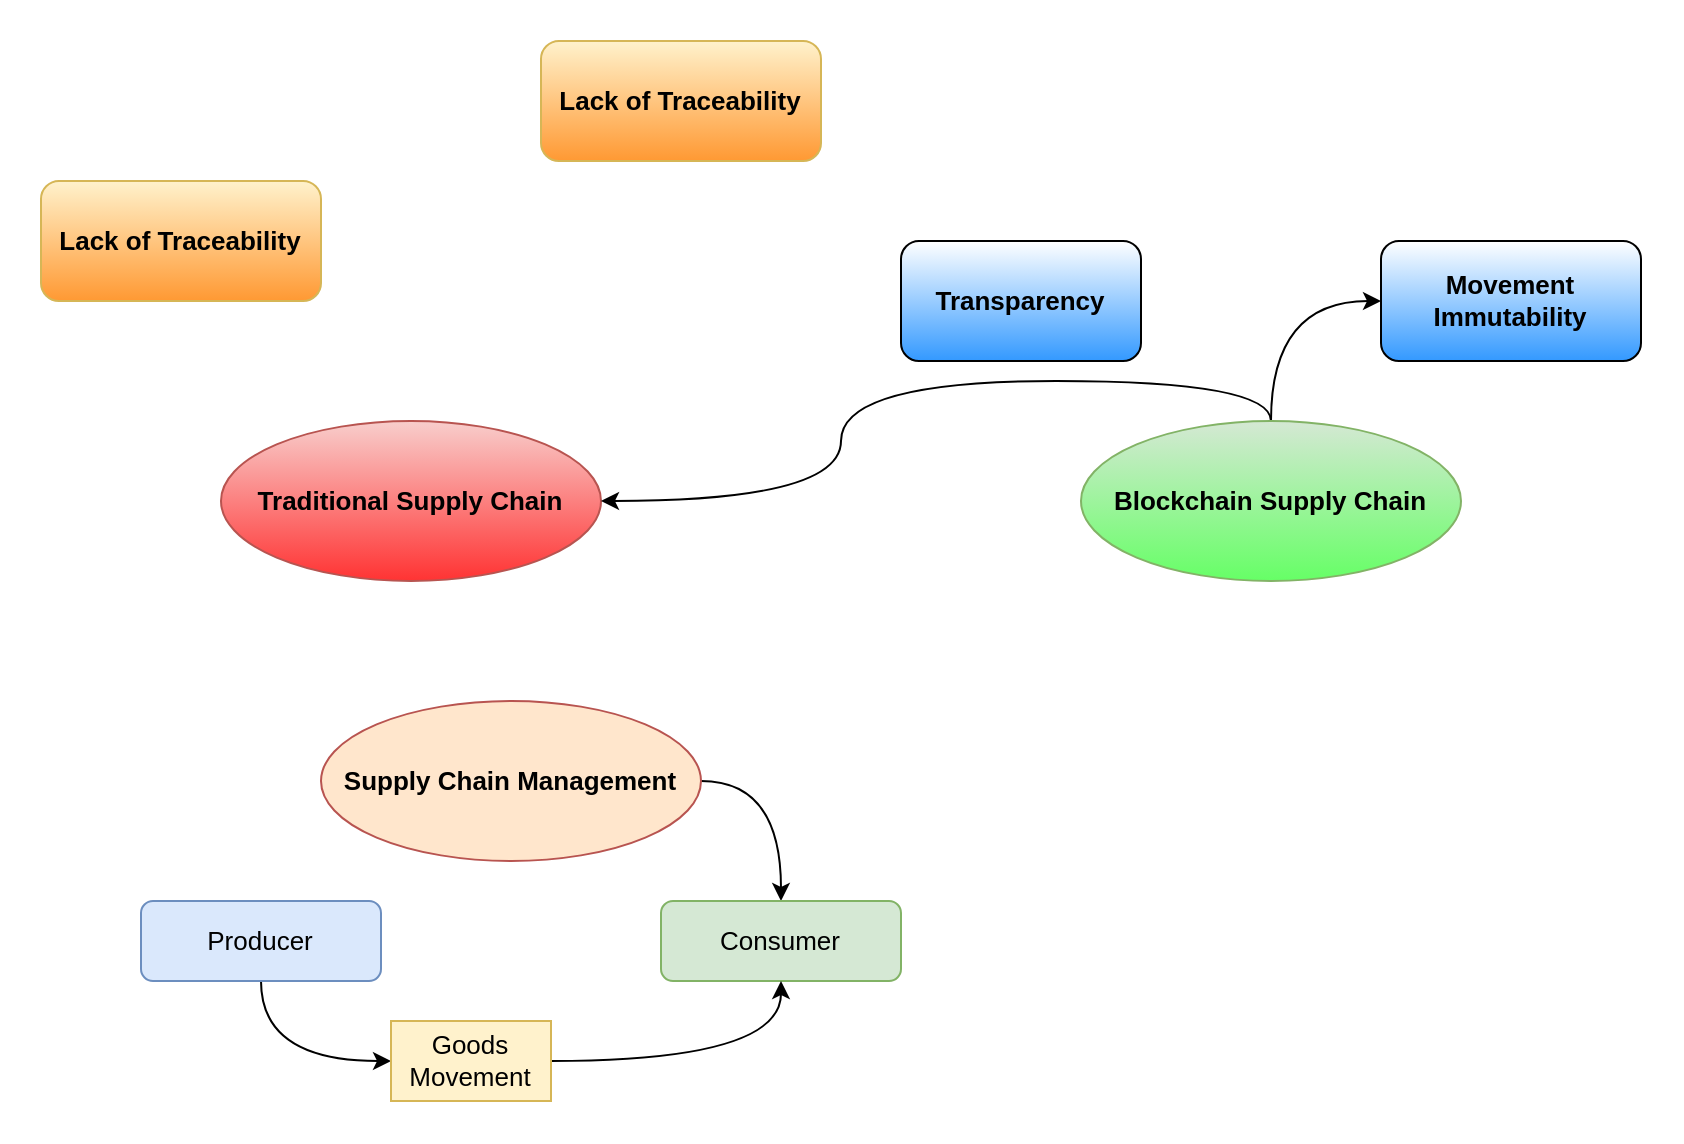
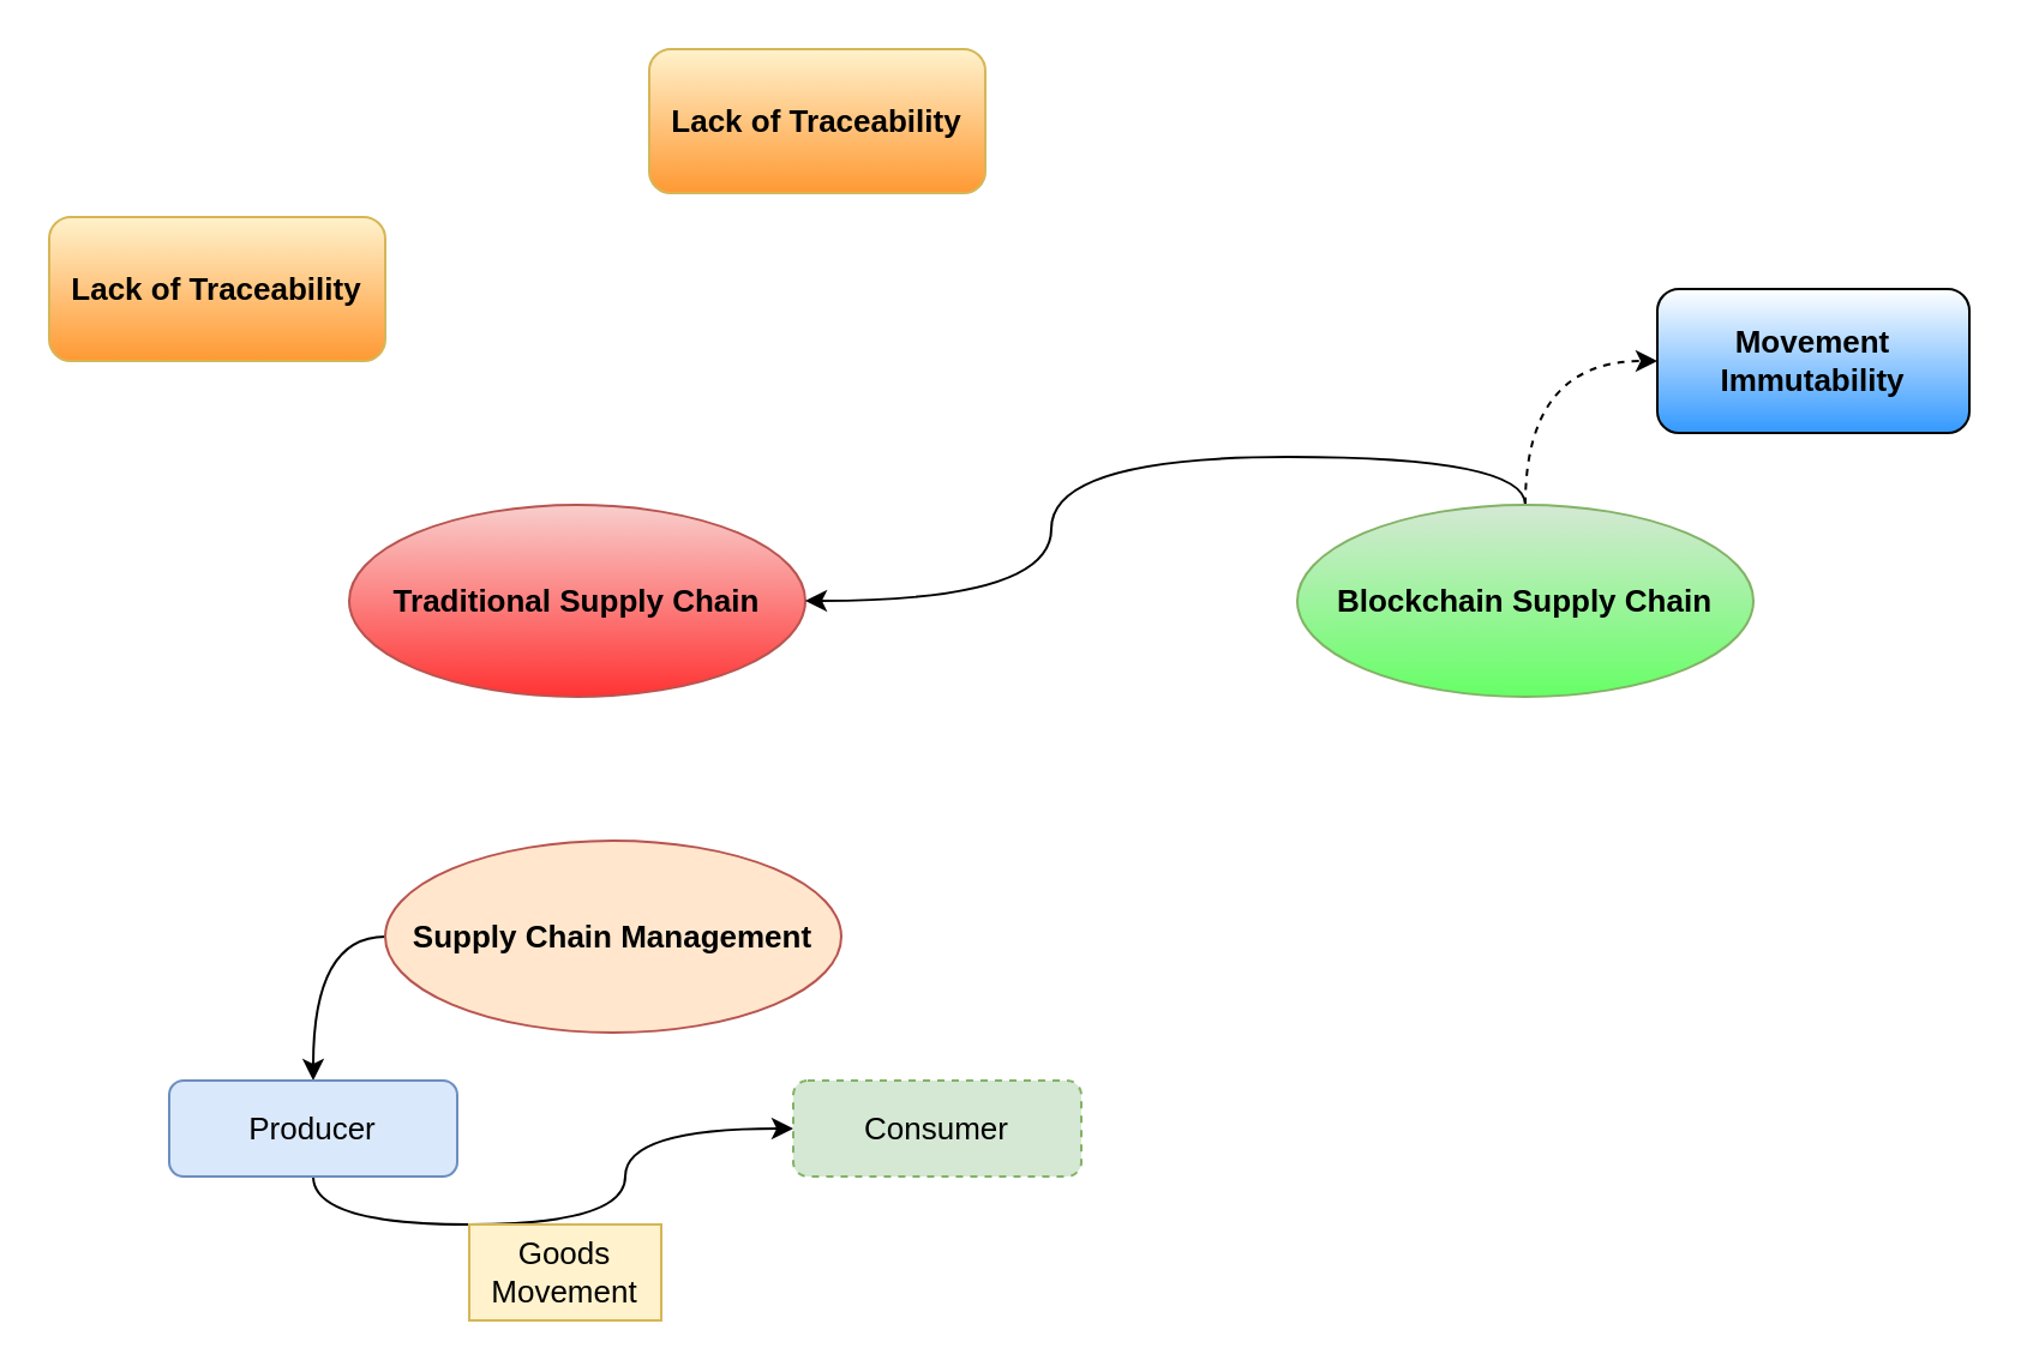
  <mxCell id="0" />
  <mxCell id="1" parent="0" />
- <mxCell id="2" value="&lt;b&gt;&lt;font style=&quot;font-size: 13px&quot;&gt;Traditional Supply Chain&lt;/font&gt;&lt;/b&gt;" style="ellipse;whiteSpace=wrap;html=1;fillColor=#f8cecc;strokeColor=#b85450;gradientColor=#FF3333;" vertex="1" parent="1"><mxGeometry x="110" y="210" width="190" height="80" as="geometry" /></mxCell>
- <mxCell id="4" style="edgeStyle=orthogonalEdgeStyle;curved=1;orthogonalLoop=1;jettySize=auto;html=1;exitX=1;exitY=0.5;exitDx=0;exitDy=0;fontSize=13;" edge="1" parent="1" source="5" target="8"><mxGeometry relative="1" as="geometry" /></mxCell>
+ <mxCell id="2" value="&lt;b&gt;&lt;font style=&quot;font-size: 13px&quot;&gt;Traditional Supply Chain&lt;/font&gt;&lt;/b&gt;" style="ellipse;whiteSpace=wrap;html=1;fillColor=#f8cecc;strokeColor=#b85450;gradientColor=#FF3333;" vertex="1" parent="1"><mxGeometry x="145" y="210" width="190" height="80" as="geometry" /></mxCell>
+ <mxCell id="3" style="edgeStyle=orthogonalEdgeStyle;curved=1;orthogonalLoop=1;jettySize=auto;html=1;exitX=0;exitY=0.5;exitDx=0;exitDy=0;entryX=0.5;entryY=0;entryDx=0;entryDy=0;fontSize=13;" edge="1" parent="1" source="5" target="7"><mxGeometry relative="1" as="geometry" /></mxCell>
  <mxCell id="5" value="&lt;b&gt;&lt;font style=&quot;font-size: 13px&quot;&gt;Supply Chain Management&lt;/font&gt;&lt;/b&gt;" style="ellipse;whiteSpace=wrap;html=1;fillColor=#ffe6cc;strokeColor=#b85450;" vertex="1" parent="1"><mxGeometry x="160" y="350" width="190" height="80" as="geometry" /></mxCell>
- <mxCell id="6" style="edgeStyle=orthogonalEdgeStyle;curved=1;orthogonalLoop=1;jettySize=auto;html=1;exitX=0.5;exitY=1;exitDx=0;exitDy=0;entryX=0;entryY=0.5;entryDx=0;entryDy=0;fontSize=13;" edge="1" parent="1" source="7" target="10"><mxGeometry relative="1" as="geometry" /></mxCell>
+ <mxCell id="6" style="edgeStyle=orthogonalEdgeStyle;curved=1;orthogonalLoop=1;jettySize=auto;html=1;exitX=0.5;exitY=1;exitDx=0;exitDy=0;fontSize=13;" edge="1" parent="1" source="7" target="8"><mxGeometry relative="1" as="geometry" /></mxCell>
  <mxCell id="7" value="Producer" style="rounded=1;whiteSpace=wrap;html=1;fontSize=13;fillColor=#dae8fc;strokeColor=#6c8ebf;" vertex="1" parent="1"><mxGeometry x="70" y="450" width="120" height="40" as="geometry" /></mxCell>
- <mxCell id="8" value="Consumer" style="rounded=1;whiteSpace=wrap;html=1;fontSize=13;fillColor=#d5e8d4;strokeColor=#82b366;" vertex="1" parent="1"><mxGeometry x="330" y="450" width="120" height="40" as="geometry" /></mxCell>
- <mxCell id="9" style="edgeStyle=orthogonalEdgeStyle;curved=1;orthogonalLoop=1;jettySize=auto;html=1;exitX=1;exitY=0.5;exitDx=0;exitDy=0;fontSize=13;" edge="1" parent="1" source="10" target="8"><mxGeometry relative="1" as="geometry" /></mxCell>
+ <mxCell id="8" value="Consumer" style="rounded=1;whiteSpace=wrap;html=1;fontSize=13;fillColor=#d5e8d4;strokeColor=#82b366;dashed=1;" vertex="1" parent="1"><mxGeometry x="330" y="450" width="120" height="40" as="geometry" /></mxCell>
  <mxCell id="10" value="Goods Movement" style="rounded=0;whiteSpace=wrap;html=1;fontSize=13;fillColor=#fff2cc;strokeColor=#d6b656;" vertex="1" parent="1"><mxGeometry x="195" y="510" width="80" height="40" as="geometry" /></mxCell>
  <mxCell id="11" style="edgeStyle=orthogonalEdgeStyle;curved=1;orthogonalLoop=1;jettySize=auto;html=1;exitX=0.5;exitY=0;exitDx=0;exitDy=0;fontSize=13;" edge="1" parent="1" source="13" target="2"><mxGeometry relative="1" as="geometry" /></mxCell>
- <mxCell id="12" style="edgeStyle=orthogonalEdgeStyle;curved=1;orthogonalLoop=1;jettySize=auto;html=1;exitX=0.5;exitY=0;exitDx=0;exitDy=0;entryX=0;entryY=0.5;entryDx=0;entryDy=0;fontSize=13;" edge="1" parent="1" source="13" target="15"><mxGeometry relative="1" as="geometry" /></mxCell>
+ <mxCell id="12" style="edgeStyle=orthogonalEdgeStyle;curved=1;orthogonalLoop=1;jettySize=auto;html=1;exitX=0.5;exitY=0;exitDx=0;exitDy=0;entryX=0;entryY=0.5;entryDx=0;entryDy=0;fontSize=13;dashed=1;" edge="1" parent="1" source="13" target="15"><mxGeometry relative="1" as="geometry" /></mxCell>
  <mxCell id="13" value="&lt;b&gt;&lt;font style=&quot;font-size: 13px&quot;&gt;Blockchain Supply Chain&lt;/font&gt;&lt;/b&gt;" style="ellipse;whiteSpace=wrap;html=1;fillColor=#d5e8d4;strokeColor=#82b366;gradientColor=#66FF66;" vertex="1" parent="1"><mxGeometry x="540" y="210" width="190" height="80" as="geometry" /></mxCell>
- <mxCell id="14" value="&lt;b&gt;Transparency&lt;/b&gt;" style="rounded=1;whiteSpace=wrap;html=1;fontSize=13;gradientColor=#3399FF;" vertex="1" parent="1"><mxGeometry x="450" y="120" width="120" height="60" as="geometry" /></mxCell>
  <mxCell id="15" value="&lt;b&gt;Movement Immutability&lt;/b&gt;" style="rounded=1;whiteSpace=wrap;html=1;fontSize=13;gradientColor=#3399FF;" vertex="1" parent="1"><mxGeometry x="690" y="120" width="130" height="60" as="geometry" /></mxCell>
  <mxCell id="16" value="&lt;b&gt;Lack of Traceability&lt;/b&gt;" style="rounded=1;whiteSpace=wrap;html=1;fontSize=13;fillColor=#fff2cc;strokeColor=#d6b656;gradientColor=#FF9933;" vertex="1" parent="1"><mxGeometry x="20" y="90" width="140" height="60" as="geometry" /></mxCell>
  <mxCell id="17" value="&lt;b&gt;Lack of Traceability&lt;/b&gt;" style="rounded=1;whiteSpace=wrap;html=1;fontSize=13;fillColor=#fff2cc;strokeColor=#d6b656;gradientColor=#FF9933;" vertex="1" parent="1"><mxGeometry x="270" y="20" width="140" height="60" as="geometry" /></mxCell>
